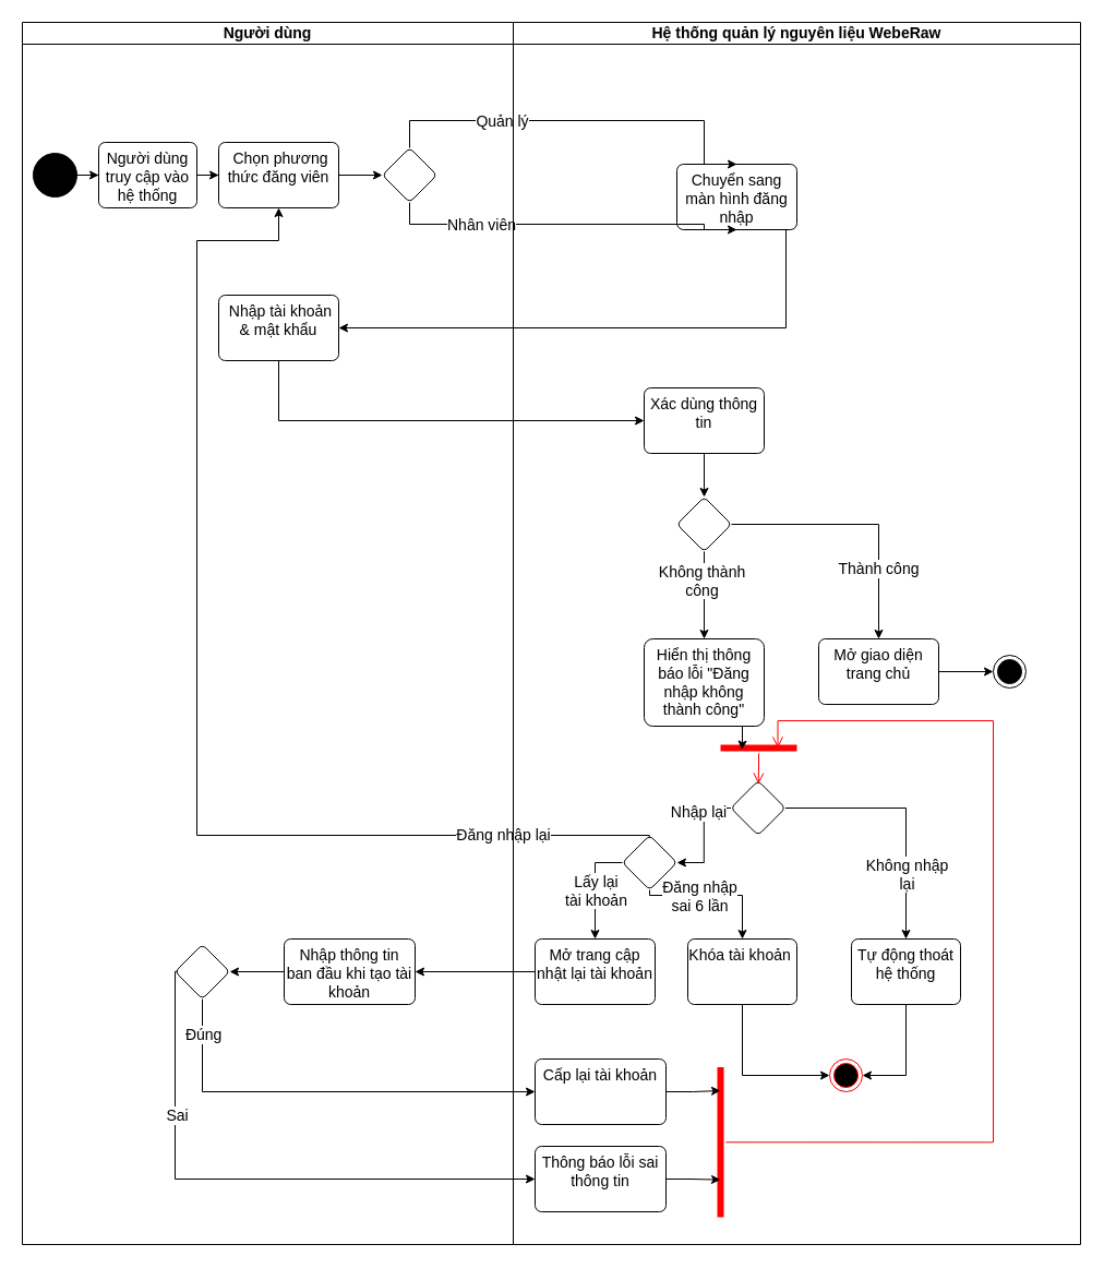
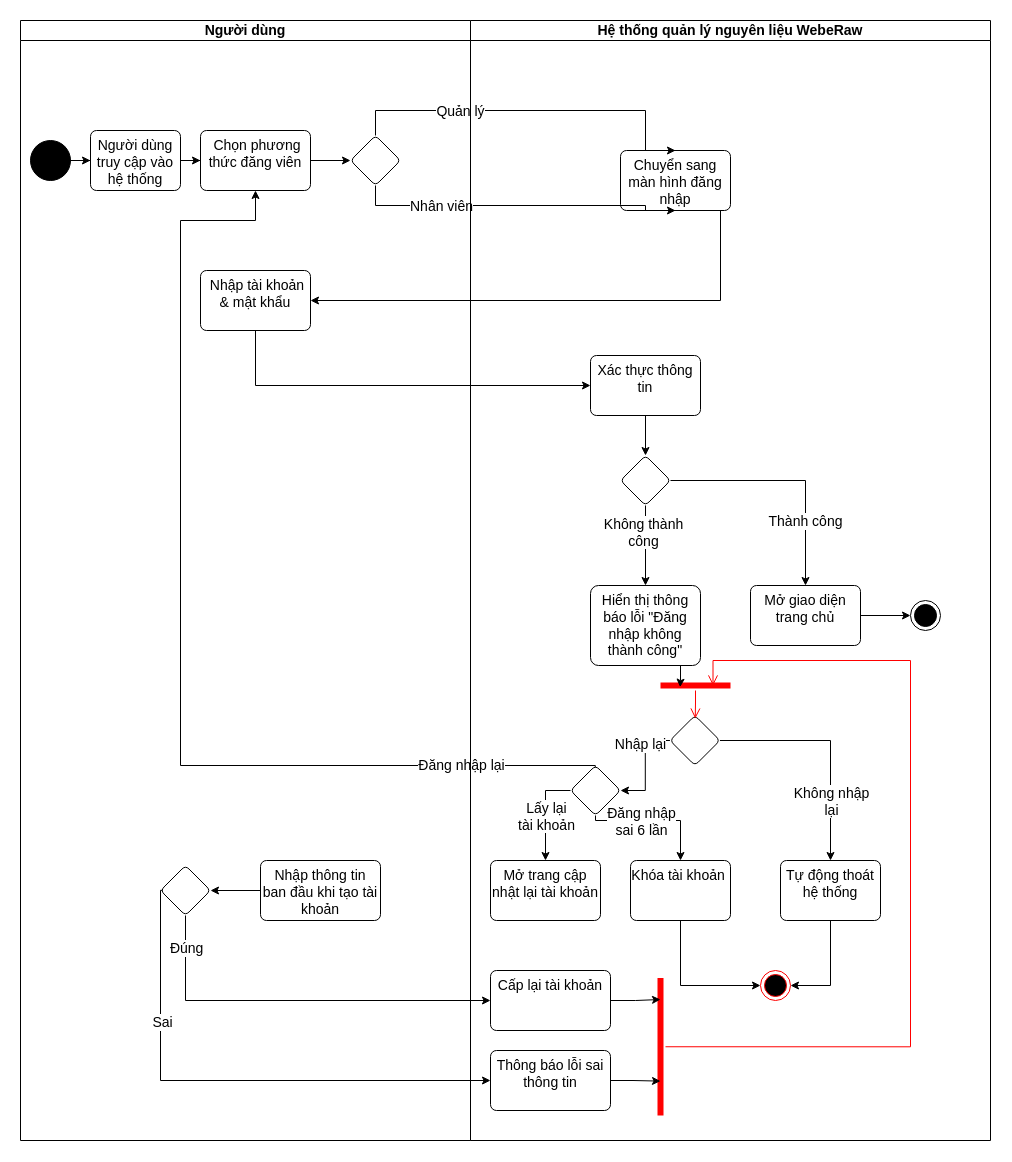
  <mxCell id="0" />
  <mxCell id="1" parent="0" />
  <mxCell id="2" value="&lt;div style=&quot;font-size: 14px;&quot;&gt;Hệ thống quản lý nguyên liệu WebeRaw&lt;/div&gt;" style="swimlane;startSize=20;whiteSpace=wrap;html=1;fontSize=14;" parent="1" vertex="1"><mxGeometry x="470" y="20" width="520" height="1120" as="geometry" /></mxCell>
  <mxCell id="3" value="Chuyển sang màn hình đăng nhập" style="rounded=1;whiteSpace=wrap;html=1;dashed=0;strokeColor=default;align=center;verticalAlign=top;arcSize=10;fontFamily=Helvetica;fontSize=14;fontColor=default;fillColor=default;" vertex="1" parent="2"><mxGeometry x="150" y="130" width="110" height="60" as="geometry" /></mxCell>
  <mxCell id="4" style="edgeStyle=orthogonalEdgeStyle;rounded=0;orthogonalLoop=1;jettySize=auto;html=1;fontFamily=Helvetica;fontSize=14;fontColor=default;" edge="1" parent="2" source="5" target="10"><mxGeometry relative="1" as="geometry" /></mxCell>
- <mxCell id="5" value="Xác dùng thông tin" style="rounded=1;whiteSpace=wrap;html=1;dashed=0;strokeColor=default;align=center;verticalAlign=top;arcSize=10;fontFamily=Helvetica;fontSize=14;fontColor=default;fillColor=default;" vertex="1" parent="2"><mxGeometry x="120" y="335" width="110" height="60" as="geometry" /></mxCell>
+ <mxCell id="5" value="Xác thực thông tin" style="rounded=1;whiteSpace=wrap;html=1;dashed=0;strokeColor=default;align=center;verticalAlign=top;arcSize=10;fontFamily=Helvetica;fontSize=14;fontColor=default;fillColor=default;" vertex="1" parent="2"><mxGeometry x="120" y="335" width="110" height="60" as="geometry" /></mxCell>
  <mxCell id="6" style="edgeStyle=orthogonalEdgeStyle;rounded=0;orthogonalLoop=1;jettySize=auto;html=1;fontFamily=Helvetica;fontSize=14;fontColor=default;" edge="1" parent="2" source="10" target="23"><mxGeometry relative="1" as="geometry" /></mxCell>
  <mxCell id="7" value="Không thành &lt;br&gt;công" style="edgeLabel;html=1;align=center;verticalAlign=middle;resizable=0;points=[];rounded=1;dashed=0;strokeColor=default;arcSize=10;fontFamily=Helvetica;fontSize=14;fontColor=default;fillColor=default;" vertex="1" connectable="0" parent="6"><mxGeometry x="-0.353" y="-3" relative="1" as="geometry"><mxPoint as="offset" /></mxGeometry></mxCell>
  <mxCell id="8" style="edgeStyle=orthogonalEdgeStyle;rounded=0;orthogonalLoop=1;jettySize=auto;html=1;entryX=0.5;entryY=0;entryDx=0;entryDy=0;fontFamily=Helvetica;fontSize=14;fontColor=default;" edge="1" parent="2" source="10" target="25"><mxGeometry relative="1" as="geometry" /></mxCell>
  <mxCell id="9" value="Thành công" style="edgeLabel;html=1;align=center;verticalAlign=middle;resizable=0;points=[];rounded=1;dashed=0;strokeColor=default;arcSize=10;fontFamily=Helvetica;fontSize=14;fontColor=default;fillColor=default;" vertex="1" connectable="0" parent="8"><mxGeometry x="0.455" y="-1" relative="1" as="geometry"><mxPoint as="offset" /></mxGeometry></mxCell>
  <mxCell id="10" value="" style="rhombus;whiteSpace=wrap;html=1;rounded=1;dashed=0;strokeColor=default;align=center;verticalAlign=top;arcSize=10;fontFamily=Helvetica;fontSize=14;fontColor=default;fillColor=default;" vertex="1" parent="2"><mxGeometry x="150" y="435" width="50" height="50" as="geometry" /></mxCell>
  <mxCell id="11" value="Người dùng truy cập vào hệ thống" style="rounded=1;whiteSpace=wrap;html=1;dashed=0;strokeColor=default;align=center;verticalAlign=top;arcSize=10;fontFamily=Helvetica;fontSize=14;fontColor=default;fillColor=default;" vertex="1" parent="2"><mxGeometry x="-380" y="110" width="90" height="60" as="geometry" /></mxCell>
  <mxCell id="12" value="&amp;nbsp;Chọn phương thức đăng viên" style="rounded=1;whiteSpace=wrap;html=1;dashed=0;strokeColor=default;align=center;verticalAlign=top;arcSize=10;fontFamily=Helvetica;fontSize=14;fontColor=default;fillColor=default;" vertex="1" parent="2"><mxGeometry x="-270" y="110" width="110" height="60" as="geometry" /></mxCell>
  <mxCell id="13" style="edgeStyle=orthogonalEdgeStyle;rounded=0;orthogonalLoop=1;jettySize=auto;html=1;fontFamily=Helvetica;fontSize=14;fontColor=default;" edge="1" parent="2" source="11" target="12"><mxGeometry relative="1" as="geometry" /></mxCell>
  <mxCell id="14" value="" style="rhombus;whiteSpace=wrap;html=1;rounded=1;dashed=0;strokeColor=default;align=center;verticalAlign=top;arcSize=10;fontFamily=Helvetica;fontSize=14;fontColor=default;fillColor=default;" vertex="1" parent="2"><mxGeometry x="-120" y="115" width="50" height="50" as="geometry" /></mxCell>
  <mxCell id="15" style="edgeStyle=orthogonalEdgeStyle;rounded=0;orthogonalLoop=1;jettySize=auto;html=1;entryX=0;entryY=0.5;entryDx=0;entryDy=0;fontFamily=Helvetica;fontSize=14;fontColor=default;" edge="1" parent="2" source="16" target="5"><mxGeometry relative="1" as="geometry"><Array as="points"><mxPoint x="-215" y="365" /></Array></mxGeometry></mxCell>
  <mxCell id="16" value="&amp;nbsp;Nhập tài khoản &amp;amp; mật khẩu" style="rounded=1;whiteSpace=wrap;html=1;dashed=0;strokeColor=default;align=center;verticalAlign=top;arcSize=10;fontFamily=Helvetica;fontSize=14;fontColor=default;fillColor=default;" vertex="1" parent="2"><mxGeometry x="-270" y="250" width="110" height="60" as="geometry" /></mxCell>
  <mxCell id="17" style="edgeStyle=orthogonalEdgeStyle;rounded=0;orthogonalLoop=1;jettySize=auto;html=1;fontFamily=Helvetica;fontSize=14;fontColor=default;" edge="1" parent="2" source="12" target="14"><mxGeometry relative="1" as="geometry" /></mxCell>
  <mxCell id="18" style="edgeStyle=orthogonalEdgeStyle;rounded=0;orthogonalLoop=1;jettySize=auto;html=1;entryX=0.5;entryY=1;entryDx=0;entryDy=0;fontFamily=Helvetica;fontSize=14;fontColor=default;" edge="1" parent="2" source="14" target="3"><mxGeometry relative="1" as="geometry"><Array as="points"><mxPoint x="-95" y="185" /><mxPoint x="175" y="185" /></Array></mxGeometry></mxCell>
  <mxCell id="19" value="Nhân viên" style="edgeLabel;html=1;align=center;verticalAlign=middle;resizable=0;points=[];rounded=1;dashed=0;strokeColor=default;arcSize=10;fontFamily=Helvetica;fontSize=14;fontColor=default;fillColor=default;" vertex="1" connectable="0" parent="18"><mxGeometry x="-0.474" relative="1" as="geometry"><mxPoint as="offset" /></mxGeometry></mxCell>
  <mxCell id="20" style="edgeStyle=orthogonalEdgeStyle;rounded=0;orthogonalLoop=1;jettySize=auto;html=1;entryX=0.5;entryY=0;entryDx=0;entryDy=0;fontFamily=Helvetica;fontSize=14;fontColor=default;" edge="1" parent="2" source="14" target="3"><mxGeometry relative="1" as="geometry"><Array as="points"><mxPoint x="-95" y="90" /><mxPoint x="175" y="90" /></Array></mxGeometry></mxCell>
  <mxCell id="21" value="Quản lý" style="edgeLabel;html=1;align=center;verticalAlign=middle;resizable=0;points=[];rounded=1;dashed=0;strokeColor=default;arcSize=10;fontFamily=Helvetica;fontSize=14;fontColor=default;fillColor=default;" vertex="1" connectable="0" parent="20"><mxGeometry x="-0.405" relative="1" as="geometry"><mxPoint as="offset" /></mxGeometry></mxCell>
  <mxCell id="22" style="edgeStyle=orthogonalEdgeStyle;rounded=0;orthogonalLoop=1;jettySize=auto;html=1;entryX=1;entryY=0.5;entryDx=0;entryDy=0;fontFamily=Helvetica;fontSize=14;fontColor=default;" edge="1" parent="2" source="3" target="16"><mxGeometry relative="1" as="geometry"><Array as="points"><mxPoint x="250" y="140" /><mxPoint x="250" y="280" /></Array></mxGeometry></mxCell>
  <mxCell id="23" value="Hiển thị thông báo lỗi &quot;Đăng nhập không thành công&quot;" style="rounded=1;whiteSpace=wrap;html=1;dashed=0;strokeColor=default;align=center;verticalAlign=top;arcSize=10;fontFamily=Helvetica;fontSize=14;fontColor=default;fillColor=default;" vertex="1" parent="2"><mxGeometry x="120" y="565" width="110" height="80" as="geometry" /></mxCell>
  <mxCell id="24" style="edgeStyle=orthogonalEdgeStyle;rounded=0;orthogonalLoop=1;jettySize=auto;html=1;entryX=0;entryY=0.5;entryDx=0;entryDy=0;fontFamily=Helvetica;fontSize=14;fontColor=default;" edge="1" parent="2" source="25" target="53"><mxGeometry relative="1" as="geometry" /></mxCell>
  <mxCell id="25" value="Mở giao diện trang chủ" style="rounded=1;whiteSpace=wrap;html=1;dashed=0;strokeColor=default;align=center;verticalAlign=top;arcSize=10;fontFamily=Helvetica;fontSize=14;fontColor=default;fillColor=default;" vertex="1" parent="2"><mxGeometry x="280" y="565" width="110" height="60" as="geometry" /></mxCell>
  <mxCell id="26" style="edgeStyle=orthogonalEdgeStyle;rounded=0;orthogonalLoop=1;jettySize=auto;html=1;fontFamily=Helvetica;fontSize=14;fontColor=default;entryX=0.5;entryY=0;entryDx=0;entryDy=0;" edge="1" parent="2" source="30" target="51"><mxGeometry relative="1" as="geometry"><mxPoint x="279.45" y="815" as="targetPoint" /><Array as="points"><mxPoint x="360" y="720" /></Array></mxGeometry></mxCell>
  <mxCell id="27" value="Không nhập&lt;br&gt;lại" style="edgeLabel;html=1;align=center;verticalAlign=middle;resizable=0;points=[];rounded=1;dashed=0;strokeColor=default;arcSize=10;fontFamily=Helvetica;fontSize=14;fontColor=default;fillColor=default;" vertex="1" connectable="0" parent="26"><mxGeometry x="-0.09" y="1" relative="1" as="geometry"><mxPoint x="6" y="61" as="offset" /></mxGeometry></mxCell>
  <mxCell id="28" value="" style="edgeStyle=orthogonalEdgeStyle;rounded=0;orthogonalLoop=1;jettySize=auto;html=1;fontFamily=Helvetica;fontSize=14;fontColor=default;" edge="1" parent="2" source="30" target="37"><mxGeometry relative="1" as="geometry" /></mxCell>
  <mxCell id="29" value="Nhập lại" style="edgeLabel;html=1;align=center;verticalAlign=middle;resizable=0;points=[];rounded=1;dashed=0;strokeColor=default;arcSize=10;fontFamily=Helvetica;fontSize=14;fontColor=default;fillColor=default;" vertex="1" connectable="0" parent="28"><mxGeometry x="-0.421" y="1" relative="1" as="geometry"><mxPoint x="-6" y="-1" as="offset" /></mxGeometry></mxCell>
  <mxCell id="30" value="" style="rhombus;whiteSpace=wrap;html=1;rounded=1;dashed=0;strokeColor=default;align=center;verticalAlign=top;arcSize=10;fontFamily=Helvetica;fontSize=14;fontColor=default;fillColor=default;" vertex="1" parent="2"><mxGeometry x="199.45" y="695" width="50" height="50" as="geometry" /></mxCell>
  <mxCell id="31" style="edgeStyle=orthogonalEdgeStyle;rounded=0;orthogonalLoop=1;jettySize=auto;html=1;entryX=0.5;entryY=1;entryDx=0;entryDy=0;fontFamily=Helvetica;fontSize=14;fontColor=default;exitX=0.495;exitY=0.072;exitDx=0;exitDy=0;exitPerimeter=0;" edge="1" parent="2" source="37" target="12"><mxGeometry relative="1" as="geometry"><Array as="points"><mxPoint x="125" y="745" /><mxPoint x="-290" y="745" /><mxPoint x="-290" y="200" /><mxPoint x="-215" y="200" /></Array></mxGeometry></mxCell>
  <mxCell id="32" value="Đăng nhập lại" style="edgeLabel;html=1;align=center;verticalAlign=middle;resizable=0;points=[];rounded=1;dashed=0;strokeColor=default;arcSize=10;fontFamily=Helvetica;fontSize=14;fontColor=default;fillColor=default;" vertex="1" connectable="0" parent="31"><mxGeometry x="-0.742" y="-1" relative="1" as="geometry"><mxPoint as="offset" /></mxGeometry></mxCell>
  <mxCell id="33" style="edgeStyle=orthogonalEdgeStyle;rounded=0;orthogonalLoop=1;jettySize=auto;html=1;fontFamily=Helvetica;fontSize=14;fontColor=default;exitX=0;exitY=0.5;exitDx=0;exitDy=0;" edge="1" parent="2" source="37" target="38"><mxGeometry relative="1" as="geometry" /></mxCell>
  <mxCell id="34" value="Lấy lại &lt;br&gt;tài khoản" style="edgeLabel;html=1;align=center;verticalAlign=middle;resizable=0;points=[];rounded=1;dashed=0;strokeColor=default;arcSize=10;fontFamily=Helvetica;fontSize=14;fontColor=default;fillColor=default;" vertex="1" connectable="0" parent="33"><mxGeometry x="-0.652" y="2" relative="1" as="geometry"><mxPoint x="-8" y="23" as="offset" /></mxGeometry></mxCell>
  <mxCell id="35" style="edgeStyle=orthogonalEdgeStyle;rounded=0;orthogonalLoop=1;jettySize=auto;html=1;entryX=0.5;entryY=0;entryDx=0;entryDy=0;fontFamily=Helvetica;fontSize=14;fontColor=default;" edge="1" parent="2" source="37" target="42"><mxGeometry relative="1" as="geometry"><Array as="points"><mxPoint x="125" y="800" /><mxPoint x="210" y="800" /></Array></mxGeometry></mxCell>
  <mxCell id="36" value="Đăng nhập&lt;br&gt;sai 6 lần" style="edgeLabel;html=1;align=center;verticalAlign=middle;resizable=0;points=[];rounded=1;dashed=0;strokeColor=default;arcSize=10;fontFamily=Helvetica;fontSize=14;fontColor=default;fillColor=default;" vertex="1" connectable="0" parent="35"><mxGeometry x="-0.373" relative="1" as="geometry"><mxPoint x="9" as="offset" /></mxGeometry></mxCell>
  <mxCell id="37" value="" style="rhombus;whiteSpace=wrap;html=1;rounded=1;dashed=0;strokeColor=default;align=center;verticalAlign=top;arcSize=10;fontFamily=Helvetica;fontSize=14;fontColor=default;fillColor=default;" vertex="1" parent="2"><mxGeometry x="100" y="745" width="50" height="50" as="geometry" /></mxCell>
  <mxCell id="38" value="Mở trang cập nhật lại tài khoản" style="rounded=1;whiteSpace=wrap;html=1;dashed=0;strokeColor=default;align=center;verticalAlign=top;arcSize=10;fontFamily=Helvetica;fontSize=14;fontColor=default;fillColor=default;" vertex="1" parent="2"><mxGeometry x="20" y="840" width="110" height="60" as="geometry" /></mxCell>
  <mxCell id="39" value="Cấp lại tài khoản" style="rounded=1;whiteSpace=wrap;html=1;dashed=0;strokeColor=default;align=center;verticalAlign=top;arcSize=10;fontFamily=Helvetica;fontSize=14;fontColor=default;fillColor=default;" vertex="1" parent="2"><mxGeometry x="20" y="950" width="120" height="60" as="geometry" /></mxCell>
  <mxCell id="40" value="Thông báo lỗi sai thông tin" style="rounded=1;whiteSpace=wrap;html=1;dashed=0;strokeColor=default;align=center;verticalAlign=top;arcSize=10;fontFamily=Helvetica;fontSize=14;fontColor=default;fillColor=default;" vertex="1" parent="2"><mxGeometry x="20" y="1030" width="120" height="60" as="geometry" /></mxCell>
  <mxCell id="41" style="edgeStyle=orthogonalEdgeStyle;rounded=0;orthogonalLoop=1;jettySize=auto;html=1;entryX=0;entryY=0.5;entryDx=0;entryDy=0;fontFamily=Helvetica;fontSize=14;fontColor=default;" edge="1" parent="2" source="42" target="52"><mxGeometry relative="1" as="geometry"><Array as="points"><mxPoint x="210" y="965" /></Array></mxGeometry></mxCell>
  <mxCell id="42" value="Khóa tài khoản&amp;nbsp;" style="rounded=1;whiteSpace=wrap;html=1;dashed=0;strokeColor=default;align=center;verticalAlign=top;arcSize=10;fontFamily=Helvetica;fontSize=14;fontColor=default;fillColor=default;" vertex="1" parent="2"><mxGeometry x="160" y="840" width="100" height="60" as="geometry" /></mxCell>
  <mxCell id="43" value="" style="shape=line;html=1;strokeWidth=6;strokeColor=#ff0000;rounded=1;dashed=0;align=center;verticalAlign=top;arcSize=10;fontFamily=Helvetica;fontSize=14;fontColor=default;fillColor=default;" vertex="1" parent="2"><mxGeometry x="190" y="660" width="70" height="10" as="geometry" /></mxCell>
  <mxCell id="44" value="" style="edgeStyle=orthogonalEdgeStyle;html=1;verticalAlign=bottom;endArrow=open;endSize=8;strokeColor=#ff0000;rounded=0;fontFamily=Helvetica;fontSize=14;fontColor=default;entryX=0.506;entryY=0.061;entryDx=0;entryDy=0;entryPerimeter=0;" edge="1" source="43" parent="2" target="30"><mxGeometry relative="1" as="geometry"><mxPoint x="224.32" y="695" as="targetPoint" /><mxPoint x="224.32" y="660" as="sourcePoint" /></mxGeometry></mxCell>
  <mxCell id="45" style="edgeStyle=orthogonalEdgeStyle;rounded=0;orthogonalLoop=1;jettySize=auto;html=1;entryX=0.281;entryY=0.666;entryDx=0;entryDy=0;entryPerimeter=0;fontFamily=Helvetica;fontSize=14;fontColor=default;" edge="1" parent="2" source="23" target="43"><mxGeometry relative="1" as="geometry"><Array as="points"><mxPoint x="210" y="660" /><mxPoint x="210" y="660" /></Array></mxGeometry></mxCell>
  <mxCell id="46" value="" style="shape=line;html=1;strokeWidth=6;strokeColor=#ff0000;rounded=1;dashed=0;align=center;verticalAlign=top;arcSize=10;fontFamily=Helvetica;fontSize=14;fontColor=default;fillColor=default;rotation=-90;" vertex="1" parent="2"><mxGeometry x="121.25" y="1021.25" width="137.5" height="10" as="geometry" /></mxCell>
  <mxCell id="47" style="edgeStyle=orthogonalEdgeStyle;rounded=0;orthogonalLoop=1;jettySize=auto;html=1;entryX=0.25;entryY=0.5;entryDx=0;entryDy=0;entryPerimeter=0;fontFamily=Helvetica;fontSize=14;fontColor=default;" edge="1" parent="2" source="40" target="46"><mxGeometry relative="1" as="geometry" /></mxCell>
  <mxCell id="48" style="edgeStyle=orthogonalEdgeStyle;rounded=0;orthogonalLoop=1;jettySize=auto;html=1;fontFamily=Helvetica;fontSize=14;fontColor=default;" edge="1" parent="2" source="39"><mxGeometry relative="1" as="geometry"><mxPoint x="190" y="979" as="targetPoint" /></mxGeometry></mxCell>
  <mxCell id="49" value="" style="edgeStyle=orthogonalEdgeStyle;html=1;verticalAlign=bottom;endArrow=open;endSize=8;strokeColor=#ff0000;rounded=0;fontFamily=Helvetica;fontSize=14;fontColor=default;entryX=0.75;entryY=0.5;entryDx=0;entryDy=0;entryPerimeter=0;" edge="1" source="46" parent="2" target="43"><mxGeometry relative="1" as="geometry"><mxPoint x="840" y="360" as="targetPoint" /><Array as="points"><mxPoint x="440" y="1026" /><mxPoint x="440" y="640" /><mxPoint x="242" y="640" /></Array></mxGeometry></mxCell>
  <mxCell id="50" style="edgeStyle=orthogonalEdgeStyle;rounded=0;orthogonalLoop=1;jettySize=auto;html=1;entryX=1;entryY=0.5;entryDx=0;entryDy=0;fontFamily=Helvetica;fontSize=14;fontColor=default;" edge="1" parent="2" source="51" target="52"><mxGeometry relative="1" as="geometry" /></mxCell>
  <mxCell id="51" value="Tự động thoát hệ thống" style="rounded=1;whiteSpace=wrap;html=1;dashed=0;strokeColor=default;align=center;verticalAlign=top;arcSize=10;fontFamily=Helvetica;fontSize=14;fontColor=default;fillColor=default;" vertex="1" parent="2"><mxGeometry x="310" y="840" width="100" height="60" as="geometry" /></mxCell>
  <mxCell id="52" value="" style="ellipse;html=1;shape=endState;fillColor=#000000;strokeColor=#ff0000;rounded=1;dashed=0;align=center;verticalAlign=top;arcSize=10;fontFamily=Helvetica;fontSize=14;fontColor=default;" vertex="1" parent="2"><mxGeometry x="290" y="950" width="30" height="30" as="geometry" /></mxCell>
  <mxCell id="53" value="" style="ellipse;html=1;shape=endState;fillColor=strokeColor;rounded=1;dashed=0;strokeColor=default;align=center;verticalAlign=top;arcSize=10;fontFamily=Helvetica;fontSize=14;fontColor=default;" vertex="1" parent="2"><mxGeometry x="440" y="580" width="30" height="30" as="geometry" /></mxCell>
  <mxCell id="54" value="Người dùng" style="swimlane;startSize=20;whiteSpace=wrap;html=1;fontSize=14;" parent="1" vertex="1"><mxGeometry x="20" y="20" width="450" height="1120" as="geometry" /></mxCell>
  <mxCell id="55" value="" style="edgeStyle=orthogonalEdgeStyle;rounded=0;orthogonalLoop=1;jettySize=auto;html=1;fontFamily=Helvetica;fontSize=14;fontColor=default;" edge="1" parent="54" source="56" target="59"><mxGeometry relative="1" as="geometry" /></mxCell>
  <mxCell id="56" value="Nhập thông tin ban đầu khi tạo tài khoản" style="rounded=1;whiteSpace=wrap;html=1;dashed=0;strokeColor=default;align=center;verticalAlign=top;arcSize=10;fontFamily=Helvetica;fontSize=14;fontColor=default;fillColor=default;" vertex="1" parent="54"><mxGeometry x="240" y="840" width="120" height="60" as="geometry" /></mxCell>
  <mxCell id="57" style="edgeStyle=orthogonalEdgeStyle;rounded=0;orthogonalLoop=1;jettySize=auto;html=1;fontFamily=Helvetica;fontSize=14;fontColor=default;" edge="1" parent="54" source="59"><mxGeometry relative="1" as="geometry"><mxPoint x="470" y="980" as="targetPoint" /><Array as="points"><mxPoint x="165" y="980" /></Array></mxGeometry></mxCell>
  <mxCell id="58" value="Đúng&amp;nbsp;&amp;nbsp;" style="edgeLabel;html=1;align=center;verticalAlign=middle;resizable=0;points=[];rounded=1;dashed=0;strokeColor=default;arcSize=10;fontFamily=Helvetica;fontSize=14;fontColor=default;fillColor=default;" vertex="1" connectable="0" parent="57"><mxGeometry x="-0.832" y="4" relative="1" as="geometry"><mxPoint y="-1" as="offset" /></mxGeometry></mxCell>
  <mxCell id="59" value="" style="rhombus;whiteSpace=wrap;html=1;fontSize=14;verticalAlign=top;rounded=1;dashed=0;arcSize=10;" vertex="1" parent="54"><mxGeometry x="140" y="845" width="50" height="50" as="geometry" /></mxCell>
  <mxCell id="60" value="" style="ellipse;fillColor=strokeColor;html=1;rounded=1;dashed=0;strokeColor=default;align=center;verticalAlign=top;arcSize=10;fontFamily=Helvetica;fontSize=14;fontColor=default;" vertex="1" parent="54"><mxGeometry x="10" y="120" width="40" height="40" as="geometry" /></mxCell>
- <mxCell id="61" style="edgeStyle=orthogonalEdgeStyle;rounded=0;orthogonalLoop=1;jettySize=auto;html=1;entryX=1;entryY=0.5;entryDx=0;entryDy=0;fontFamily=Helvetica;fontSize=14;fontColor=default;" edge="1" parent="1" source="38" target="56"><mxGeometry relative="1" as="geometry" /></mxCell>
  <mxCell id="62" style="edgeStyle=orthogonalEdgeStyle;rounded=0;orthogonalLoop=1;jettySize=auto;html=1;entryX=0;entryY=0.5;entryDx=0;entryDy=0;fontFamily=Helvetica;fontSize=14;fontColor=default;exitX=0.041;exitY=0.496;exitDx=0;exitDy=0;exitPerimeter=0;" edge="1" parent="1" source="59" target="40"><mxGeometry relative="1" as="geometry"><Array as="points"><mxPoint x="160" y="890" /><mxPoint x="160" y="1080" /></Array></mxGeometry></mxCell>
  <mxCell id="63" value="" style="edgeLabel;html=1;align=center;verticalAlign=middle;resizable=0;points=[];rounded=1;dashed=0;strokeColor=default;arcSize=10;fontFamily=Helvetica;fontSize=14;fontColor=default;fillColor=default;" vertex="1" connectable="0" parent="62"><mxGeometry x="0.164" y="2" relative="1" as="geometry"><mxPoint as="offset" /></mxGeometry></mxCell>
  <mxCell id="64" value="Sai" style="edgeLabel;html=1;align=center;verticalAlign=middle;resizable=0;points=[];rounded=1;dashed=0;strokeColor=default;arcSize=10;fontFamily=Helvetica;fontSize=14;fontColor=default;fillColor=default;" vertex="1" connectable="0" parent="62"><mxGeometry x="-0.487" y="1" relative="1" as="geometry"><mxPoint as="offset" /></mxGeometry></mxCell>
  <mxCell id="65" style="edgeStyle=orthogonalEdgeStyle;rounded=0;orthogonalLoop=1;jettySize=auto;html=1;fontFamily=Helvetica;fontSize=14;fontColor=default;" edge="1" parent="1" source="60" target="11"><mxGeometry relative="1" as="geometry" /></mxCell>
